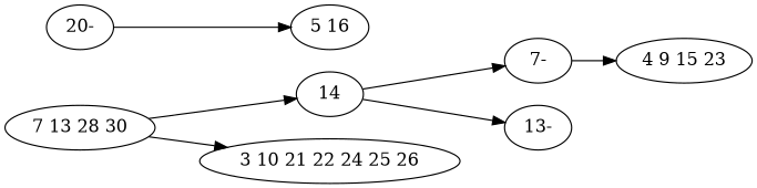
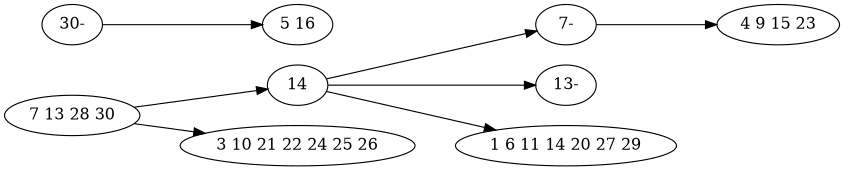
  digraph {
    rankdir=LR
    n1 [label="7 13 28 30"]
    n2 [label=14]
    n3 [label="3 10 21 22 24 25 26"]
    n4 [label="7-"]
    n5 [label="13-"]
-   n7 [label="20-"]
+   n6 [label="1 6 11 14 20 27 29"]
+   n7 [label="30-"]
    n8 [label="5 16"]
    n9 [label="4 9 15 23"]
    n1 -> n2
    n1 -> n3
    n2 -> n4
    n2 -> n5
+   n2 -> n6
    n4 -> n9
    n7 -> n8
  }
